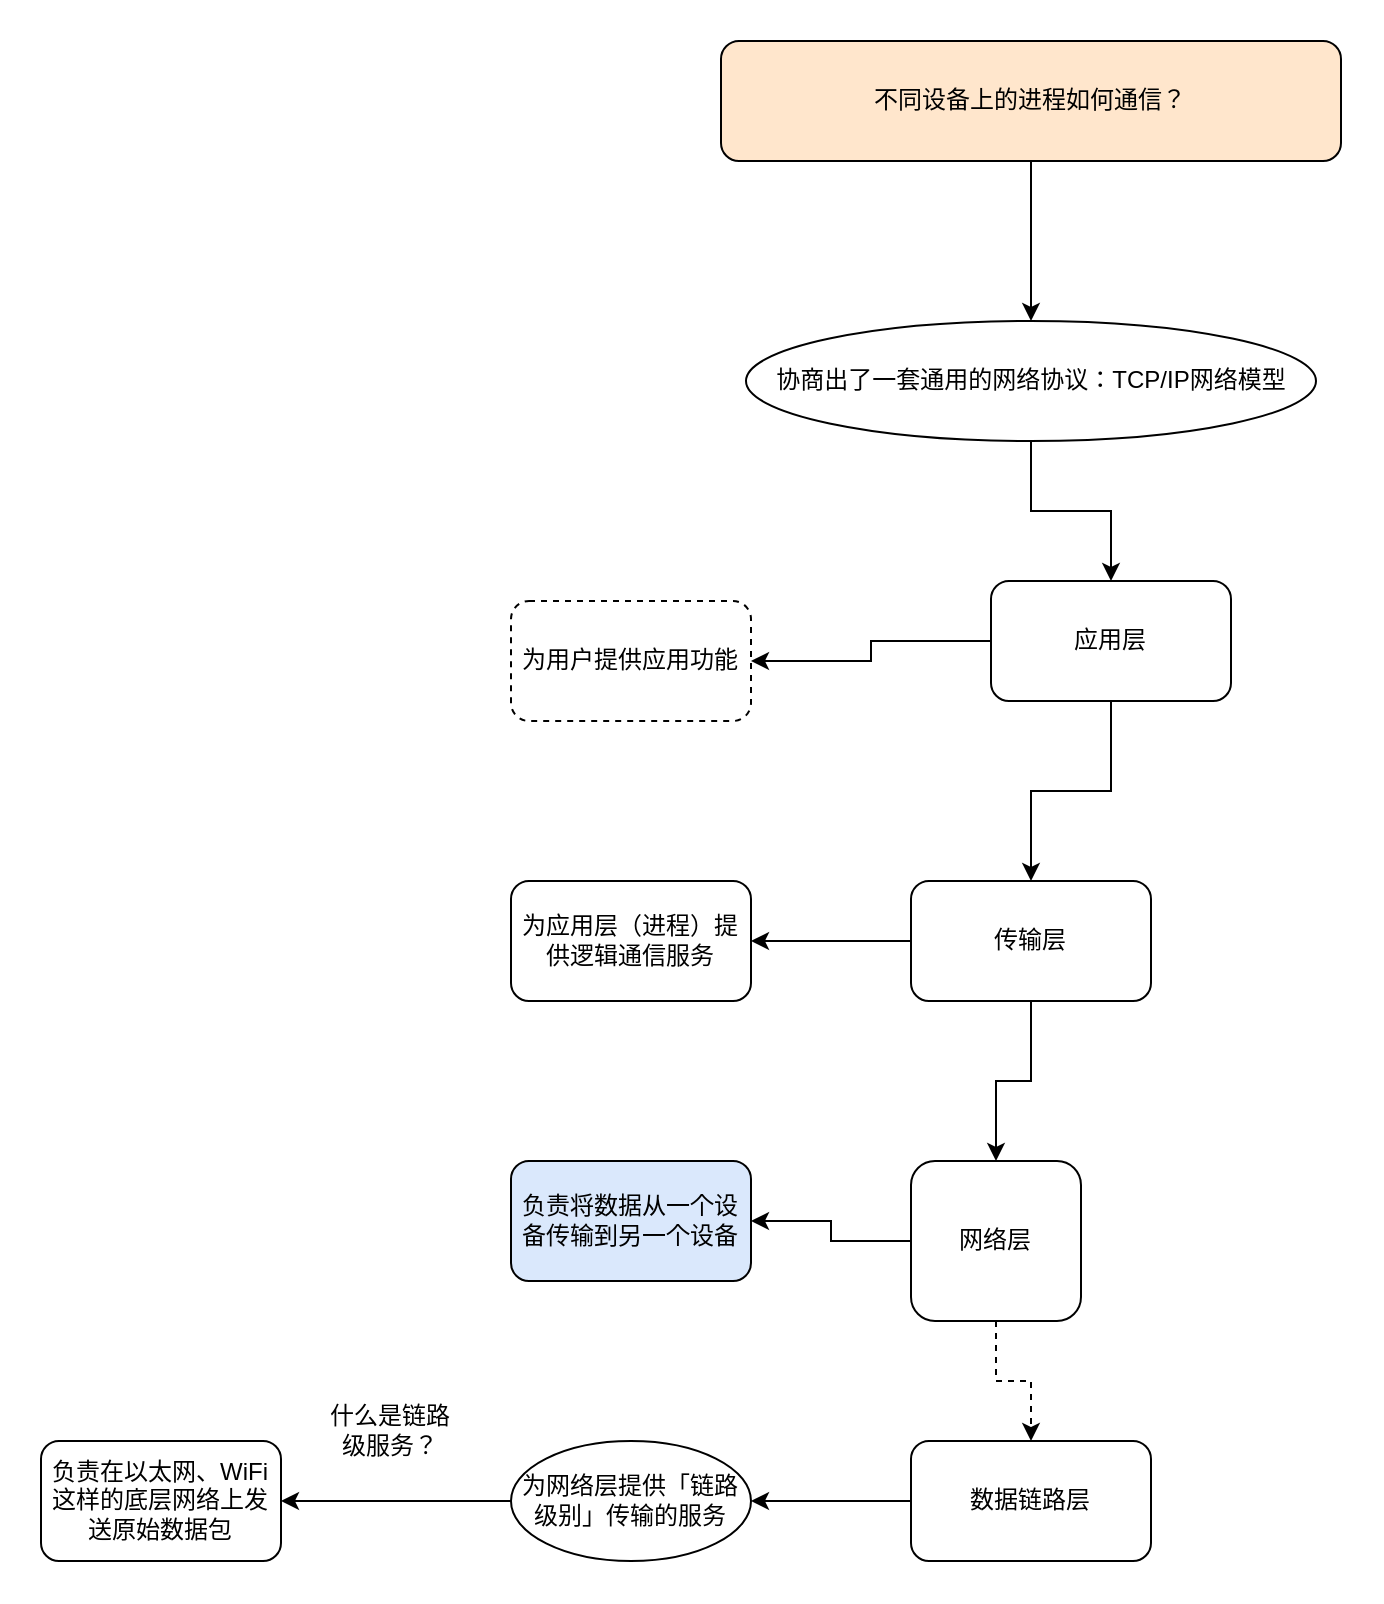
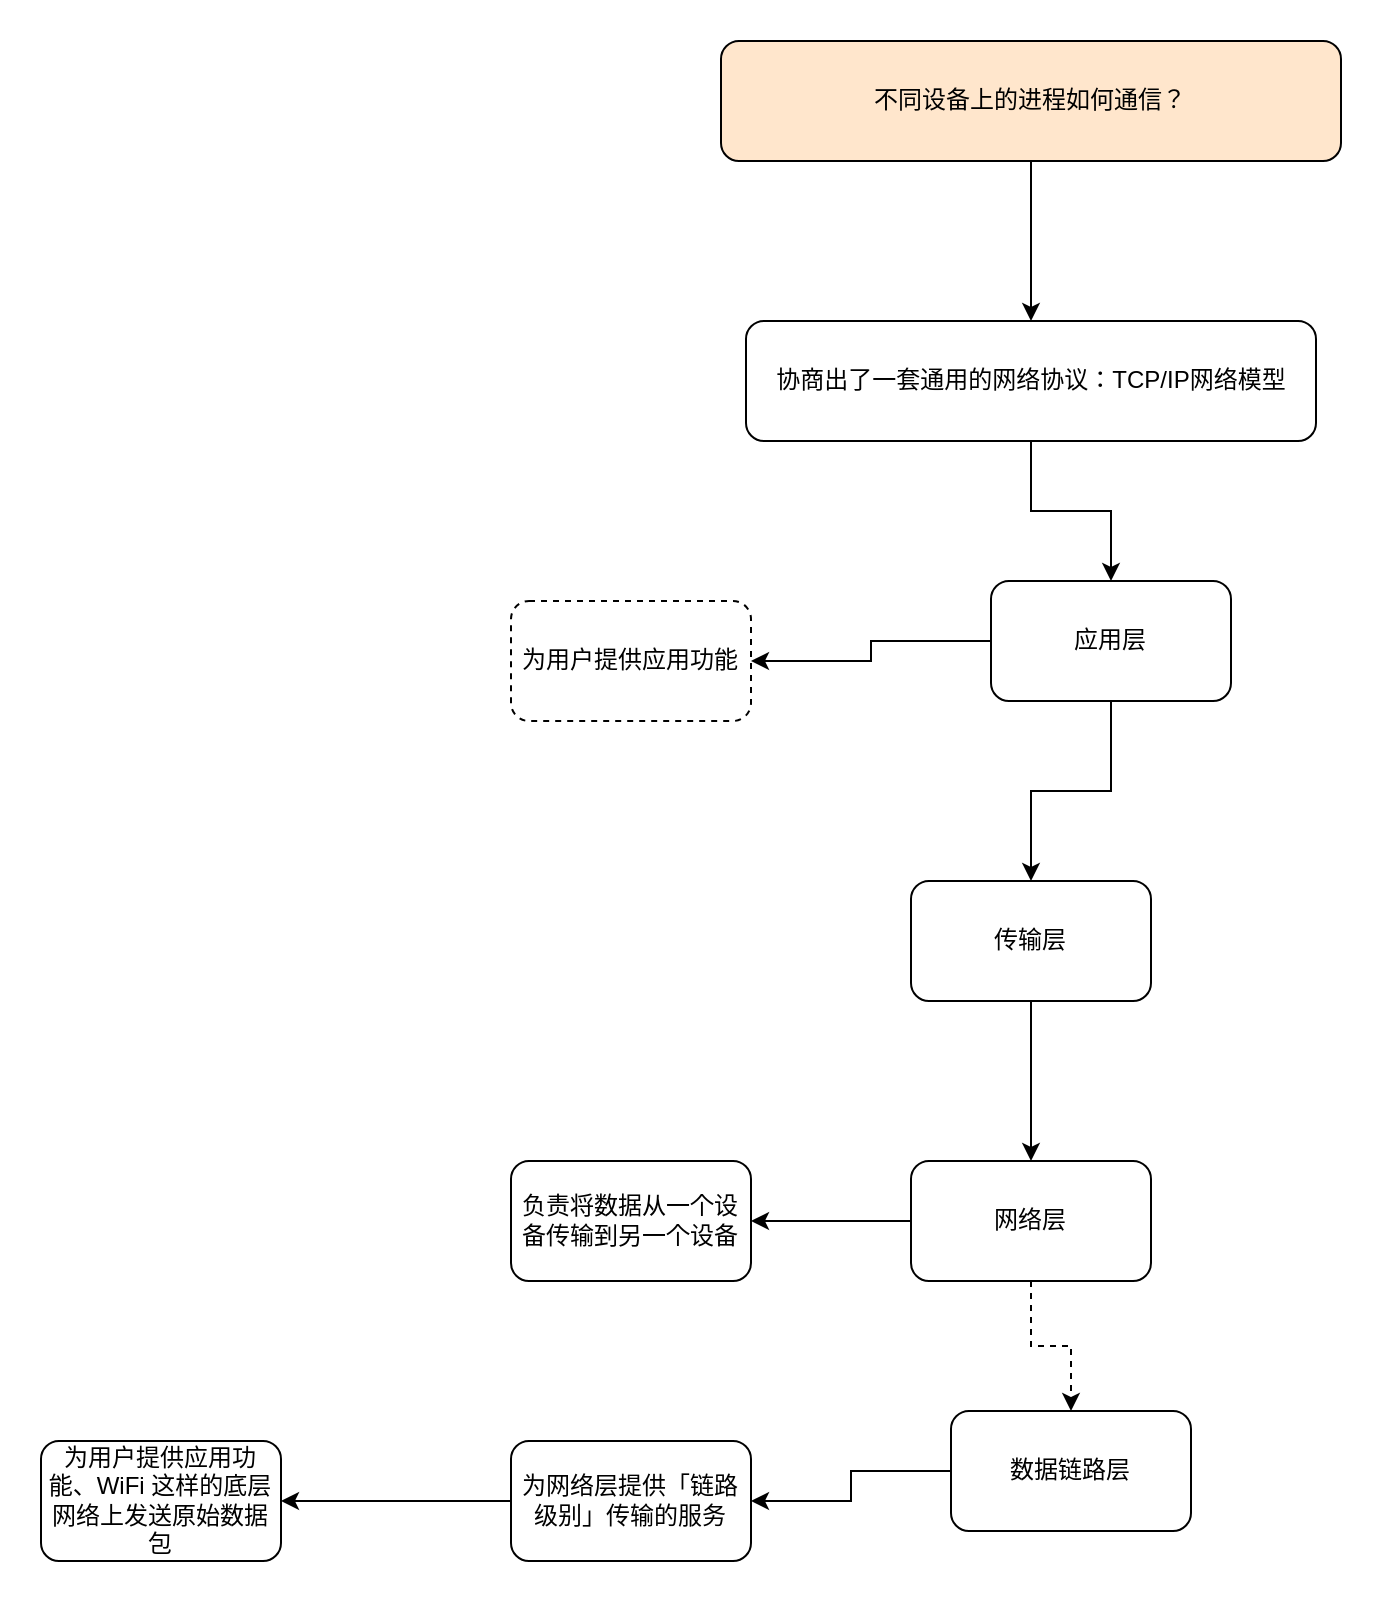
  <mxCell id="0" />
  <mxCell id="1" parent="0" />
  <mxCell id="2" value="" style="edgeStyle=orthogonalEdgeStyle;rounded=0;orthogonalLoop=1;jettySize=auto;html=1;" edge="1" parent="1" source="3" target="5"><mxGeometry relative="1" as="geometry" /></mxCell>
  <mxCell id="3" value="不同设备上的进程如何通信？" style="rounded=1;whiteSpace=wrap;html=1;fillColor=#ffe6cc;" vertex="1" parent="1"><mxGeometry x="360" y="20" width="310" height="60" as="geometry" /></mxCell>
  <mxCell id="4" value="" style="edgeStyle=orthogonalEdgeStyle;rounded=0;orthogonalLoop=1;jettySize=auto;html=1;" edge="1" parent="1" source="5" target="8"><mxGeometry relative="1" as="geometry" /></mxCell>
- <mxCell id="5" value="协商出了一套通用的网络协议：TCP/IP网络模型" style="ellipse;whiteSpace=wrap;html=1;" vertex="1" parent="1"><mxGeometry x="372.5" y="160" width="285" height="60" as="geometry" /></mxCell>
+ <mxCell id="5" value="协商出了一套通用的网络协议：TCP/IP网络模型" style="whiteSpace=wrap;html=1;rounded=1;" vertex="1" parent="1"><mxGeometry x="372.5" y="160" width="285" height="60" as="geometry" /></mxCell>
  <mxCell id="6" value="" style="edgeStyle=orthogonalEdgeStyle;rounded=0;orthogonalLoop=1;jettySize=auto;html=1;" edge="1" parent="1" source="8" target="11"><mxGeometry relative="1" as="geometry" /></mxCell>
  <mxCell id="7" value="" style="edgeStyle=orthogonalEdgeStyle;rounded=0;orthogonalLoop=1;jettySize=auto;html=1;" edge="1" parent="1" source="8" target="17"><mxGeometry relative="1" as="geometry" /></mxCell>
  <mxCell id="8" value="应用层" style="whiteSpace=wrap;html=1;rounded=1;" vertex="1" parent="1"><mxGeometry x="495" y="290" width="120" height="60" as="geometry" /></mxCell>
  <mxCell id="9" value="" style="edgeStyle=orthogonalEdgeStyle;rounded=0;orthogonalLoop=1;jettySize=auto;html=1;" edge="1" parent="1" source="11" target="14"><mxGeometry relative="1" as="geometry" /></mxCell>
- <mxCell id="10" value="" style="edgeStyle=orthogonalEdgeStyle;rounded=0;orthogonalLoop=1;jettySize=auto;html=1;" edge="1" parent="1" source="11" target="18"><mxGeometry relative="1" as="geometry" /></mxCell>
  <mxCell id="11" value="传输层" style="whiteSpace=wrap;html=1;rounded=1;" vertex="1" parent="1"><mxGeometry x="455" y="440" width="120" height="60" as="geometry" /></mxCell>
  <mxCell id="12" value="" style="edgeStyle=orthogonalEdgeStyle;rounded=0;orthogonalLoop=1;jettySize=auto;html=1;dashed=1;" edge="1" parent="1" source="14" target="16"><mxGeometry relative="1" as="geometry" /></mxCell>
  <mxCell id="13" value="" style="edgeStyle=orthogonalEdgeStyle;rounded=0;orthogonalLoop=1;jettySize=auto;html=1;" edge="1" parent="1" source="14" target="19"><mxGeometry relative="1" as="geometry" /></mxCell>
- <mxCell id="14" value="网络层" style="whiteSpace=wrap;html=1;rounded=1;" vertex="1" parent="1"><mxGeometry x="455" y="580" width="85" height="80" as="geometry" /></mxCell>
+ <mxCell id="14" value="网络层" style="whiteSpace=wrap;html=1;rounded=1;" vertex="1" parent="1"><mxGeometry x="455" y="580" width="120" height="60" as="geometry" /></mxCell>
  <mxCell id="15" value="" style="edgeStyle=orthogonalEdgeStyle;rounded=0;orthogonalLoop=1;jettySize=auto;html=1;" edge="1" parent="1" source="16" target="21"><mxGeometry relative="1" as="geometry" /></mxCell>
- <mxCell id="16" value="数据链路层" style="whiteSpace=wrap;html=1;rounded=1;" vertex="1" parent="1"><mxGeometry x="455" y="720" width="120" height="60" as="geometry" /></mxCell>
+ <mxCell id="16" value="数据链路层" style="whiteSpace=wrap;html=1;rounded=1;" vertex="1" parent="1"><mxGeometry x="475" y="705" width="120" height="60" as="geometry" /></mxCell>
  <mxCell id="17" value="为用户提供应用功能" style="whiteSpace=wrap;html=1;rounded=1;dashed=1;" vertex="1" parent="1"><mxGeometry x="255" y="300" width="120" height="60" as="geometry" /></mxCell>
- <mxCell id="18" value="为应用层（进程）提供逻辑通信服务" style="whiteSpace=wrap;html=1;rounded=1;" vertex="1" parent="1"><mxGeometry x="255" y="440" width="120" height="60" as="geometry" /></mxCell>
- <mxCell id="19" value="负责将数据从一个设备传输到另一个设备" style="whiteSpace=wrap;html=1;rounded=1;fillColor=#dae8fc;" vertex="1" parent="1"><mxGeometry x="255" y="580" width="120" height="60" as="geometry" /></mxCell>
+ <mxCell id="19" value="负责将数据从一个设备传输到另一个设备" style="whiteSpace=wrap;html=1;rounded=1;" vertex="1" parent="1"><mxGeometry x="255" y="580" width="120" height="60" as="geometry" /></mxCell>
  <mxCell id="20" value="" style="edgeStyle=orthogonalEdgeStyle;rounded=0;orthogonalLoop=1;jettySize=auto;html=1;" edge="1" parent="1" source="21" target="22"><mxGeometry relative="1" as="geometry" /></mxCell>
- <mxCell id="21" value="为网络层提供「链路级别」传输的服务" style="ellipse;whiteSpace=wrap;html=1;" vertex="1" parent="1"><mxGeometry x="255" y="720" width="120" height="60" as="geometry" /></mxCell>
- <mxCell id="22" value="负责在以太网、WiFi 这样的底层网络上发送原始数据包" style="whiteSpace=wrap;html=1;rounded=1;" vertex="1" parent="1"><mxGeometry x="20" y="720" width="120" height="60" as="geometry" /></mxCell>
- <mxCell id="23" value="什么是链路级服务？" style="text;html=1;align=center;verticalAlign=middle;whiteSpace=wrap;rounded=0;" vertex="1" parent="1"><mxGeometry x="160" y="700" width="70" height="30" as="geometry" /></mxCell>
+ <mxCell id="21" value="为网络层提供「链路级别」传输的服务" style="whiteSpace=wrap;html=1;rounded=1;" vertex="1" parent="1"><mxGeometry x="255" y="720" width="120" height="60" as="geometry" /></mxCell>
+ <mxCell id="22" value="为用户提供应用功能、WiFi 这样的底层网络上发送原始数据包" style="whiteSpace=wrap;html=1;rounded=1;" vertex="1" parent="1"><mxGeometry x="20" y="720" width="120" height="60" as="geometry" /></mxCell>
